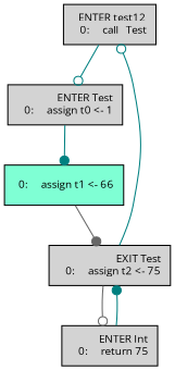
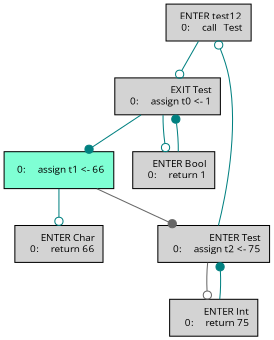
  digraph {
    fontname="Open Sans"
    fontsize=10
    node [fillcolor=lightgrey fontname="Open Sans" fontsize=10 shape=box style=filled]
    edge [arrowhead=odot color=teal fontname="Open Sans" fontsize=10]
    n1 [label=" ENTER test12\r   0:     call   Test\l"]
-   n2 [label=" ENTER Test\r   0:     assign t0 <- 1\l"]
+   n2 [label=" EXIT Test\r   0:     assign t0 <- 1\l"]
    n3 [fillcolor=aquamarine label="  0:     assign t1 <- 66\l"]
-   n5 [label=" EXIT Test\r   0:     assign t2 <- 75\l"]
+   n4 [label=" ENTER Bool\r   0:     return 1\l"]
+   n5 [label=" ENTER Test\r   0:     assign t2 <- 75\l"]
+   n6 [label=" ENTER Char\r   0:     return 66\l"]
    n7 [label=" ENTER Int\r   0:     return 75\l"]
    n1 -> n2
    n2 -> n3 [arrowhead=dot]
+   n2 -> n4
    n3 -> n5 [arrowhead=dot color=gray40]
+   n3 -> n6
+   n4 -> n2 [arrowhead=dot]
    n5 -> n1
    n5 -> n7 [color=gray40]
    n7 -> n5 [arrowhead=dot]
  }
